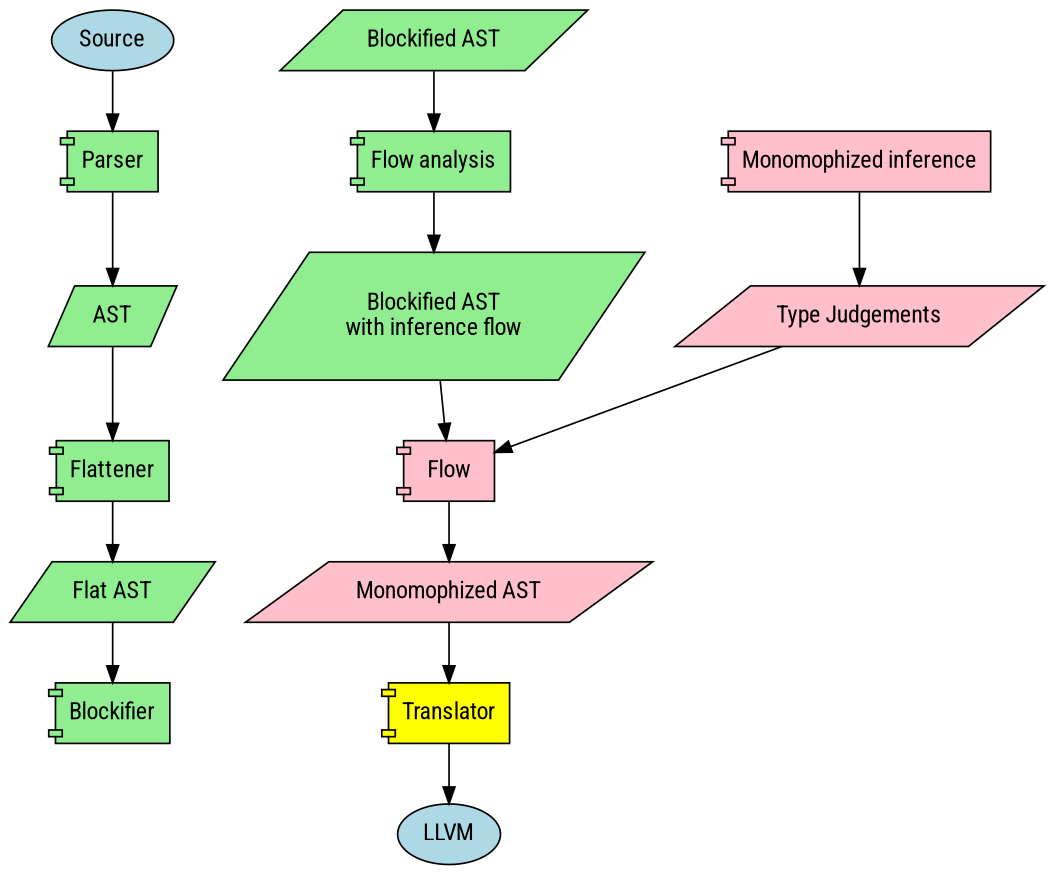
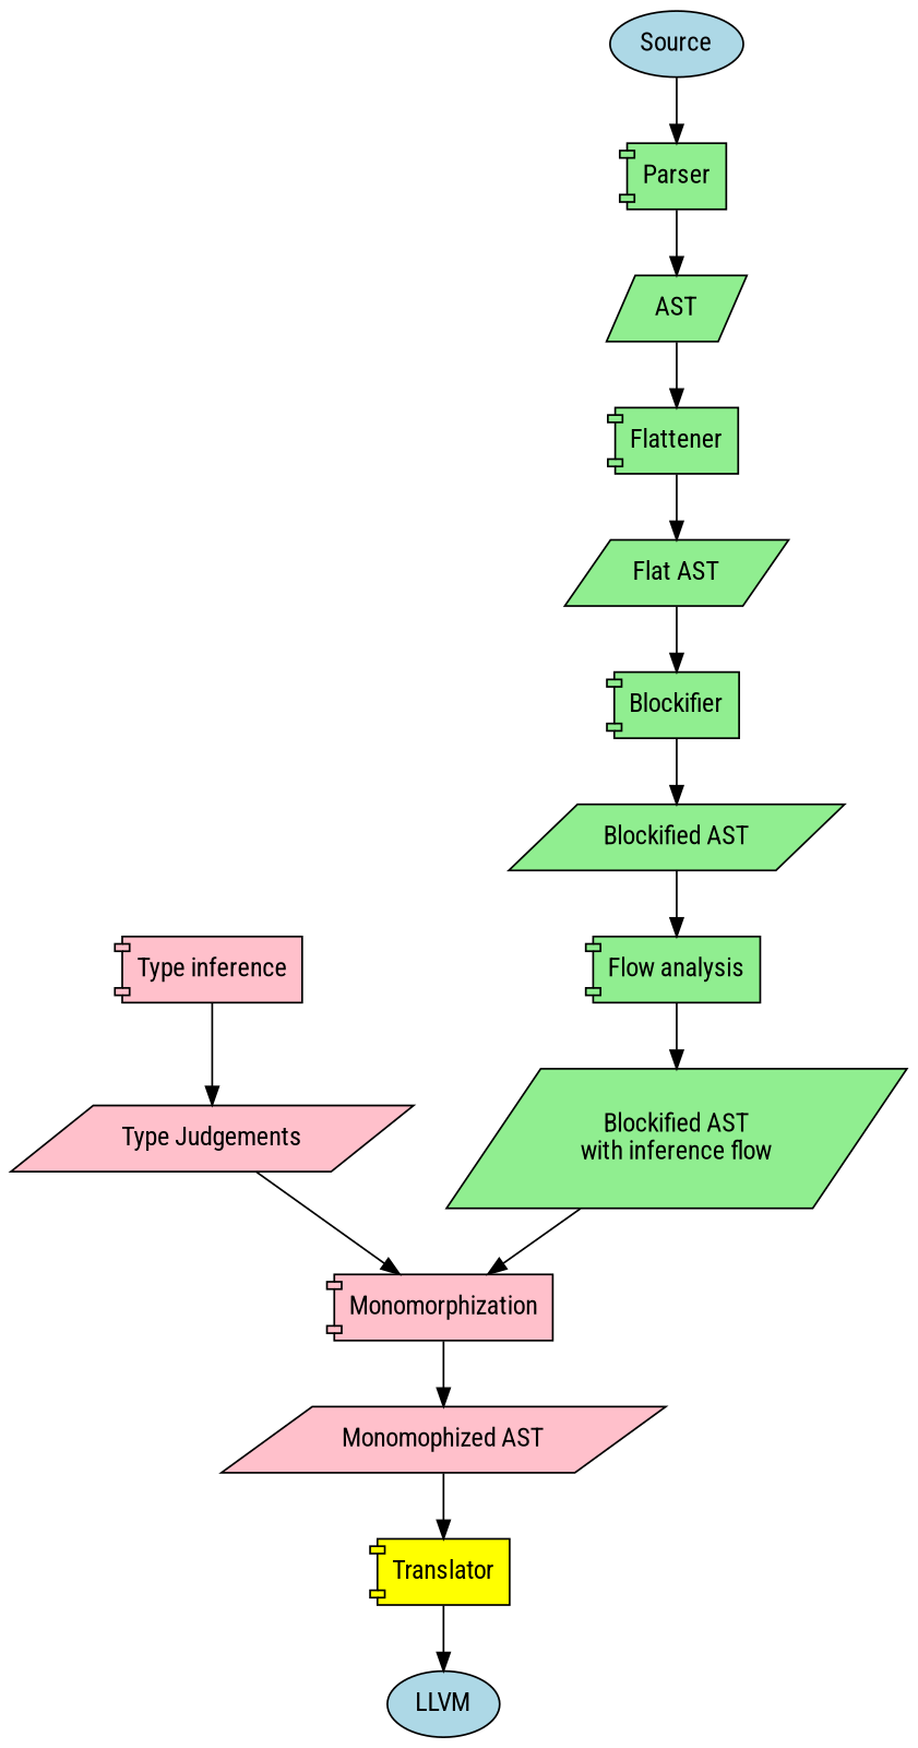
  digraph {
    fontname="Roboto Condensed"
    node [fillcolor=lightgreen fontname="Roboto Condensed" shape=component style=filled]
    edge [fontname="Roboto Condensed"]
    AST [shape=parallelogram]
    n2 [fillcolor=pink label="Type Judgements" shape=parallelogram]
    n3 [label="Flat AST" shape=parallelogram]
    n4 [label="Blockified AST" shape=parallelogram]
    n5 [label="Blockified AST\nwith inference flow" shape=parallelogram]
    n6 [fillcolor=pink label="Monomophized AST" shape=parallelogram]
    Source [fillcolor=lightblue shape=ellipse]
    LLVM [fillcolor=lightblue shape=ellipse]
    Parser
    Flattener
-   n11 [fillcolor=pink label="Monomophized inference"]
+   n11 [fillcolor=pink label="Type inference"]
    Blockifier
    n13 [label="Flow analysis"]
-   Monomorphization [fillcolor=pink label=Flow]
+   Monomorphization [fillcolor=pink]
    Translator [fillcolor=yellow]
    subgraph sub_1 {
      AST
      n2
      n3
      n4
      n5
      n6
    }
    subgraph sub_2 {
      Source
      LLVM
    }
    subgraph sub_3 {
      Parser
      Flattener
      n11
      Blockifier
      n13
      Monomorphization
      Translator
    }
    subgraph sub_4 {
    }
    AST -> Flattener
    n2 -> Monomorphization
    n3 -> Blockifier
    n4 -> n13
    n5 -> Monomorphization
    n6 -> Translator
    Source -> Parser
    Parser -> AST
    Flattener -> n3
    n11 -> n2
+   Blockifier -> n4
    n13 -> n5
    Monomorphization -> n6
    Translator -> LLVM
  }
